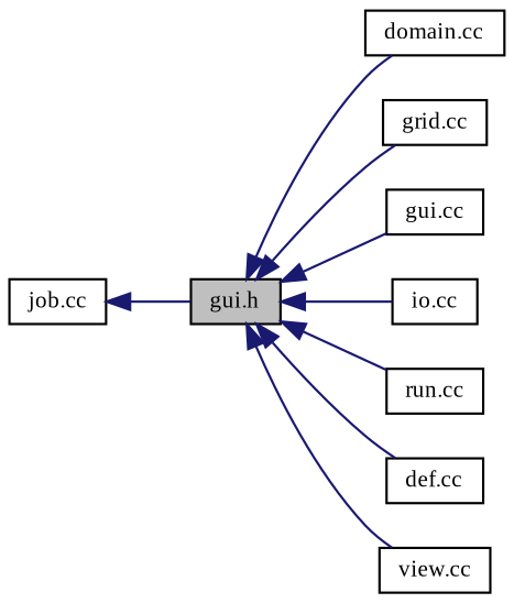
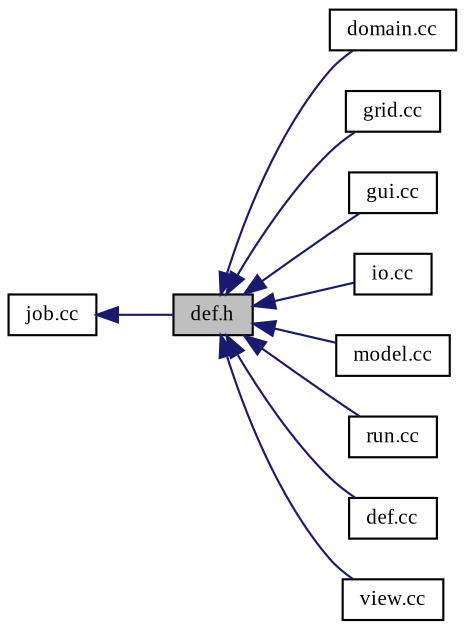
  digraph {
    fontname="Liberation Serif"
    rankdir=LR
    node [color=black fillcolor=white fontname="Liberation Serif" fontsize=10 shape=record style=filled]
    edge [color=midnightblue dir=back fontname="Liberation Serif" fontsize=10 labelfontname=FreeSans labelfontsize=10 style=solid]
-   n1 [fillcolor=grey75 fontcolor=black height=0.2 label="gui.h" width=0.4]
+   n1 [fillcolor=grey75 fontcolor=black height=0.2 label="def.h" width=0.4]
    n2 [height=0.2 label="domain.cc" width=0.4]
    n3 [height=0.2 label="grid.cc" width=0.4]
    n4 [height=0.2 label="gui.cc" width=0.4]
    n5 [height=0.2 label="io.cc" width=0.4]
+   n6 [height=0.2 label="model.cc" width=0.4]
    n7 [height=0.2 label="run.cc" width=0.4]
    n8 [height=0.2 label="def.cc" width=0.4]
    n9 [height=0.2 label="view.cc" width=0.4]
    n10 [height=0.2 label="job.cc" width=0.4]
    n1 -> n2
    n1 -> n3
    n1 -> n4
    n1 -> n5
+   n1 -> n6
    n1 -> n7
    n1 -> n8
    n1 -> n9
    n10 -> n1
  }
